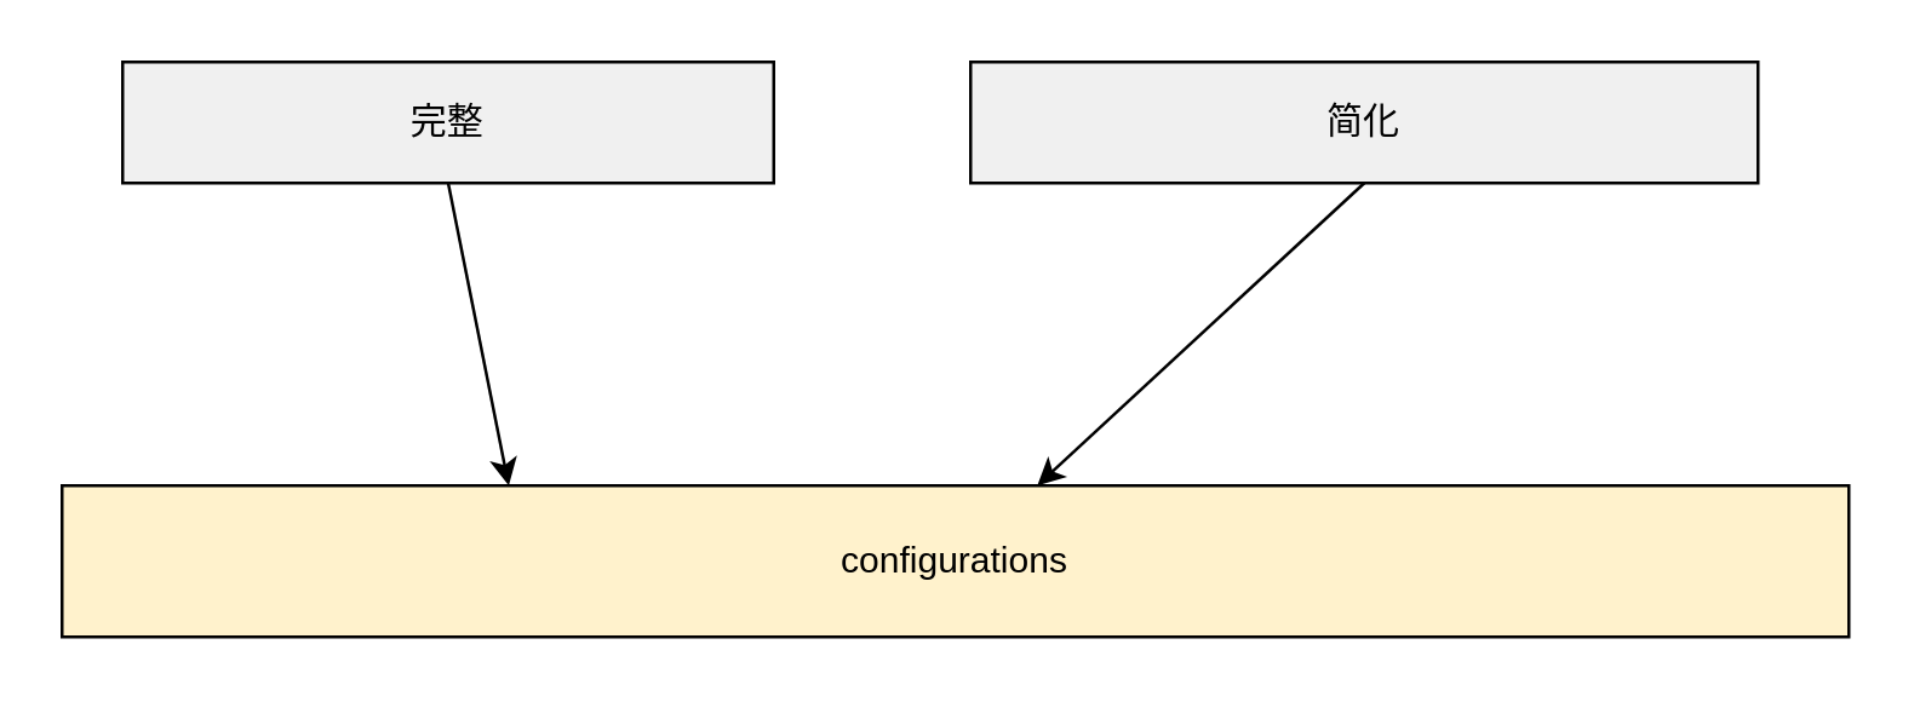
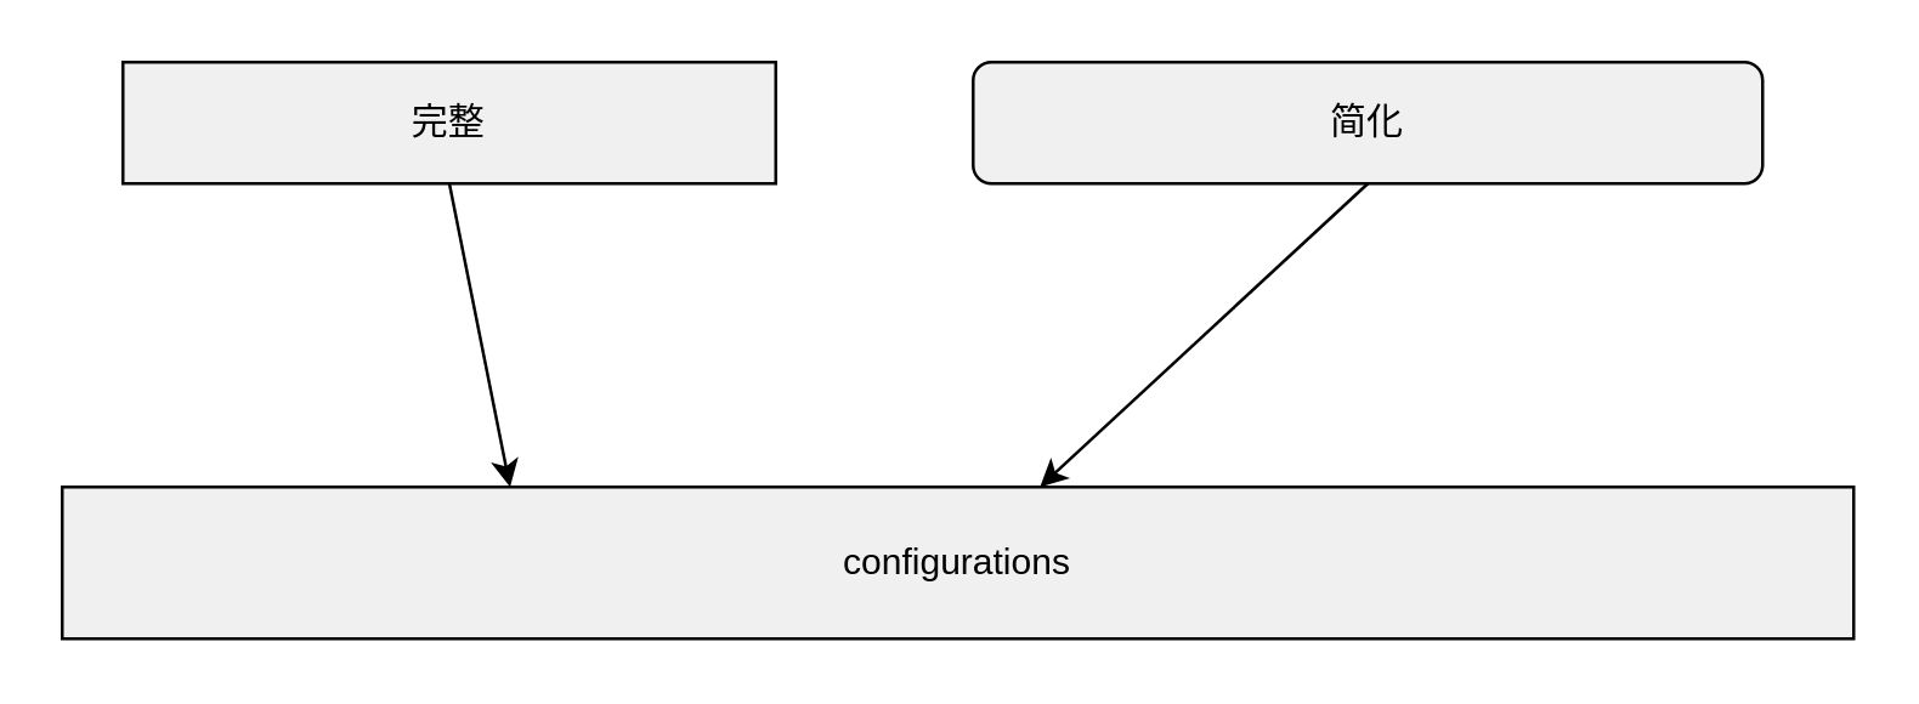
  <mxCell id="0" />
  <mxCell id="1" parent="0" />
  <mxCell id="2" style="edgeStyle=none;html=1;exitX=0.5;exitY=1;exitDx=0;exitDy=0;" edge="1" parent="1" source="3" target="4"><mxGeometry relative="1" as="geometry" /></mxCell>
- <mxCell id="3" value="&lt;font color=&quot;#000000&quot;&gt;简化&lt;/font&gt;" style="rounded=0;whiteSpace=wrap;html=1;fillColor=#F0F0F0;strokeColor=#000000;" vertex="1" parent="1"><mxGeometry x="320" y="20" width="260" height="40" as="geometry" /></mxCell>
- <mxCell id="4" value="&lt;font color=&quot;#000000&quot;&gt;configurations&lt;/font&gt;" style="rounded=0;whiteSpace=wrap;html=1;fillColor=#fff2cc;strokeColor=#000000;" vertex="1" parent="1"><mxGeometry x="20" y="160" width="590" height="50" as="geometry" /></mxCell>
+ <mxCell id="3" value="&lt;font color=&quot;#000000&quot;&gt;简化&lt;/font&gt;" style="whiteSpace=wrap;html=1;fillColor=#F0F0F0;strokeColor=#000000;rounded=1;" vertex="1" parent="1"><mxGeometry x="320" y="20" width="260" height="40" as="geometry" /></mxCell>
+ <mxCell id="4" value="&lt;font color=&quot;#000000&quot;&gt;configurations&lt;/font&gt;" style="rounded=0;whiteSpace=wrap;html=1;fillColor=#F0F0F0;strokeColor=#000000;" vertex="1" parent="1"><mxGeometry x="20" y="160" width="590" height="50" as="geometry" /></mxCell>
  <mxCell id="5" style="edgeStyle=none;html=1;exitX=0.5;exitY=1;exitDx=0;exitDy=0;entryX=0.25;entryY=0;entryDx=0;entryDy=0;" edge="1" parent="1" source="6" target="4"><mxGeometry relative="1" as="geometry" /></mxCell>
  <mxCell id="6" value="&lt;font color=&quot;#000000&quot;&gt;完整&lt;/font&gt;" style="rounded=0;whiteSpace=wrap;html=1;fillColor=#F0F0F0;strokeColor=#000000;" vertex="1" parent="1"><mxGeometry x="40" y="20" width="215" height="40" as="geometry" /></mxCell>
